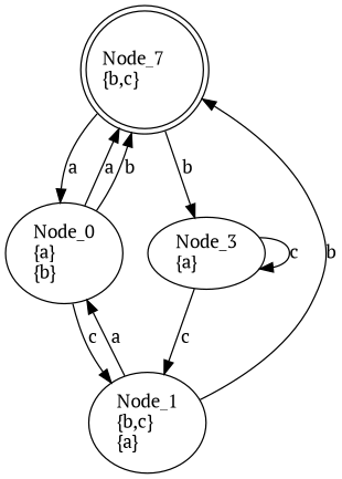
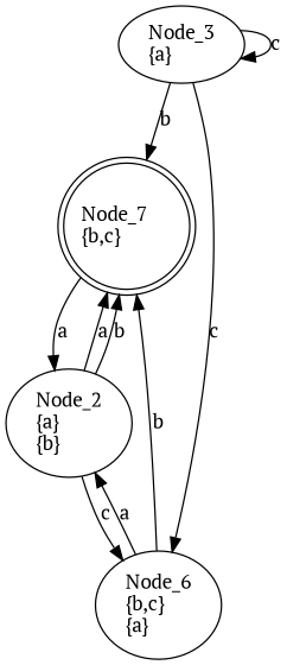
  digraph {
    fontname="PT Serif"
    rankdir=TB
    node [fontname="PT Serif"]
    edge [fontname="PT Serif"]
    n1 [label="Node_7\l{b,c}\l" shape=doublecircle]
-   n2 [label="Node_0\l{a}\l{b}\l"]
-   n3 [label="Node_1\l{b,c}\l{a}\l"]
+   n2 [label="Node_2\l{a}\l{b}\l"]
+   n3 [label="Node_6\l{b,c}\l{a}\l"]
    n4 [label="Node_3\l{a}\l"]
    n1 -> n2 [label=a]
    n2 -> n1 [label=a]
    n2 -> n1 [label=b]
    n2 -> n3 [label=c]
    n3 -> n1 [label=b]
    n3 -> n2 [label=a]
-   n1 -> n4 [label=b]
+   n4 -> n1 [label=b]
    n4 -> n3 [label=c]
    n4 -> n4 [label=c]
  }
